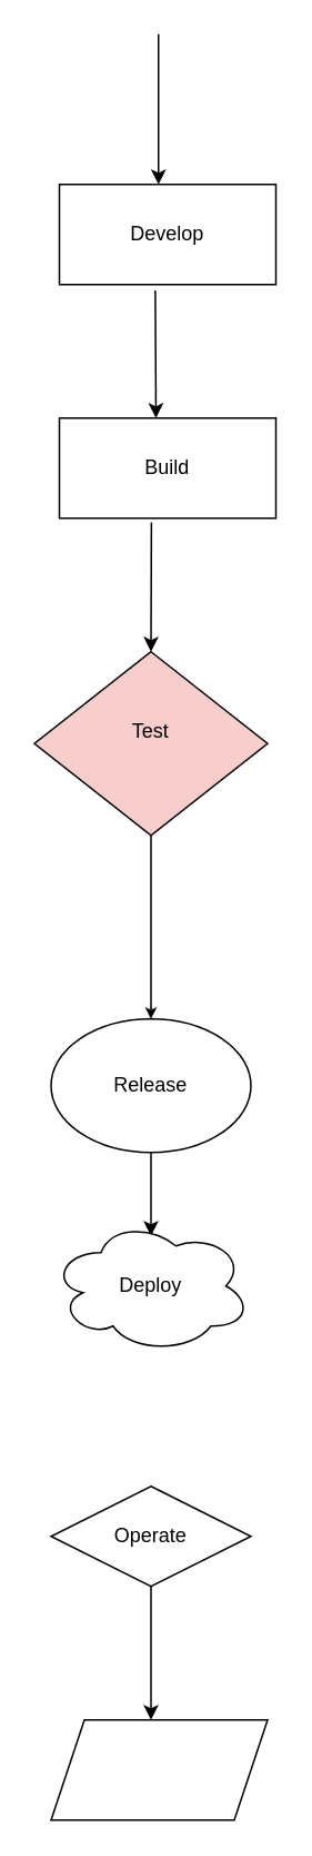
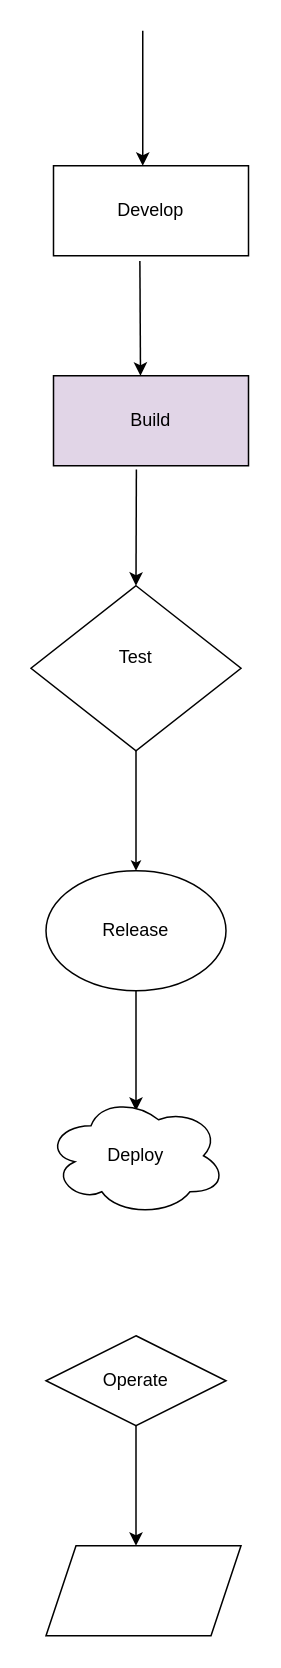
  <mxCell id="0" />
  <mxCell id="1" parent="0" />
  <mxCell id="2" value="" style="edgeStyle=orthogonalEdgeStyle;rounded=0;orthogonalLoop=1;jettySize=auto;html=1;" edge="1" parent="1"><mxGeometry relative="1" as="geometry"><mxPoint x="94.5" y="90" as="sourcePoint" /><mxPoint x="94.5" y="110" as="targetPoint" /><Array as="points"><mxPoint x="94.5" y="20" /><mxPoint x="94.5" y="20" /></Array></mxGeometry></mxCell>
  <mxCell id="3" value="Develop" style="rounded=0;whiteSpace=wrap;html=1;" vertex="1" parent="1"><mxGeometry x="35" y="110" width="130" height="60" as="geometry" /></mxCell>
  <mxCell id="4" value="" style="endArrow=classic;html=1;rounded=0;exitX=0.443;exitY=1.057;exitDx=0;exitDy=0;exitPerimeter=0;" edge="1" parent="1" source="3"><mxGeometry relative="1" as="geometry"><mxPoint x="-35" y="260" as="sourcePoint" /><mxPoint x="93" y="250" as="targetPoint" /></mxGeometry></mxCell>
- <mxCell id="5" value="Build" style="rounded=0;whiteSpace=wrap;html=1;" vertex="1" parent="1"><mxGeometry x="35" y="250" width="130" height="60" as="geometry" /></mxCell>
+ <mxCell id="5" value="Build" style="rounded=0;whiteSpace=wrap;html=1;fillColor=#e1d5e7;" vertex="1" parent="1"><mxGeometry x="35" y="250" width="130" height="60" as="geometry" /></mxCell>
  <mxCell id="6" value="" style="endArrow=classic;html=1;rounded=0;exitX=0.425;exitY=1.043;exitDx=0;exitDy=0;exitPerimeter=0;" edge="1" parent="1" source="5"><mxGeometry relative="1" as="geometry"><mxPoint x="85" y="320" as="sourcePoint" /><mxPoint x="90" y="390" as="targetPoint" /></mxGeometry></mxCell>
- <mxCell id="7" value="Test&lt;div&gt;&lt;br&gt;&lt;/div&gt;" style="rhombus;whiteSpace=wrap;html=1;fillColor=#f8cecc;" vertex="1" parent="1"><mxGeometry x="20" y="390" width="140" height="110" as="geometry" /></mxCell>
- <mxCell id="8" value="Release" style="ellipse;whiteSpace=wrap;html=1;" vertex="1" parent="1"><mxGeometry x="30" y="610" width="120" height="80" as="geometry" /></mxCell>
+ <mxCell id="7" value="Test&lt;div&gt;&lt;br&gt;&lt;/div&gt;" style="rhombus;whiteSpace=wrap;html=1;" vertex="1" parent="1"><mxGeometry x="20" y="390" width="140" height="110" as="geometry" /></mxCell>
+ <mxCell id="8" value="Release" style="ellipse;whiteSpace=wrap;html=1;" vertex="1" parent="1"><mxGeometry x="30" y="580" width="120" height="80" as="geometry" /></mxCell>
  <mxCell id="9" value="" style="endArrow=classic;html=1;rounded=0;exitX=0.5;exitY=1;exitDx=0;exitDy=0;" edge="1" parent="1" source="8"><mxGeometry relative="1" as="geometry"><mxPoint x="55" y="760" as="sourcePoint" /><mxPoint x="90" y="740" as="targetPoint" /></mxGeometry></mxCell>
  <mxCell id="10" value="Deploy" style="ellipse;shape=cloud;whiteSpace=wrap;html=1;" vertex="1" parent="1"><mxGeometry x="30" y="730" width="120" height="80" as="geometry" /></mxCell>
  <mxCell id="11" value="" style="endArrow=classic;html=1;rounded=0;exitX=0.5;exitY=1;exitDx=0;exitDy=0;entryX=0.5;entryY=0;entryDx=0;entryDy=0;startSize=4;endSize=4;" edge="1" parent="1" source="7" target="8"><mxGeometry relative="1" as="geometry"><mxPoint x="45" y="560" as="sourcePoint" /><mxPoint x="145" y="560" as="targetPoint" /></mxGeometry></mxCell>
  <mxCell id="12" value="Operate" style="rhombus;whiteSpace=wrap;html=1;" vertex="1" parent="1"><mxGeometry x="30" y="890" width="120" height="60" as="geometry" /></mxCell>
  <mxCell id="13" value="" style="endArrow=classic;html=1;rounded=0;exitX=0.5;exitY=1;exitDx=0;exitDy=0;" edge="1" parent="1" source="12"><mxGeometry relative="1" as="geometry"><mxPoint x="-15" y="1020" as="sourcePoint" /><mxPoint x="90" y="1030" as="targetPoint" /></mxGeometry></mxCell>
  <mxCell id="14" value="" style="shape=parallelogram;perimeter=parallelogramPerimeter;whiteSpace=wrap;html=1;fixedSize=1;" vertex="1" parent="1"><mxGeometry x="30" y="1030" width="130" height="60" as="geometry" /></mxCell>
